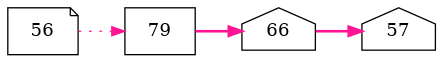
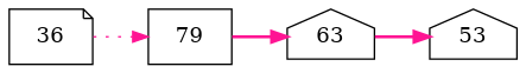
  digraph {
    compound=true
    concentrate=true
    rankdir=LR
    node [shape=house]
    edge [color=deeppink style=bold]
-   n1 [label=56 shape=note]
+   n1 [label=36 shape=note]
    n2 [label=79 shape=box]
-   n3 [label=66]
-   n4 [label=57]
+   n3 [label=63]
+   n4 [label=53]
    n1 -> n2 [style=dotted]
    n2 -> n3
    n3 -> n4
  }
